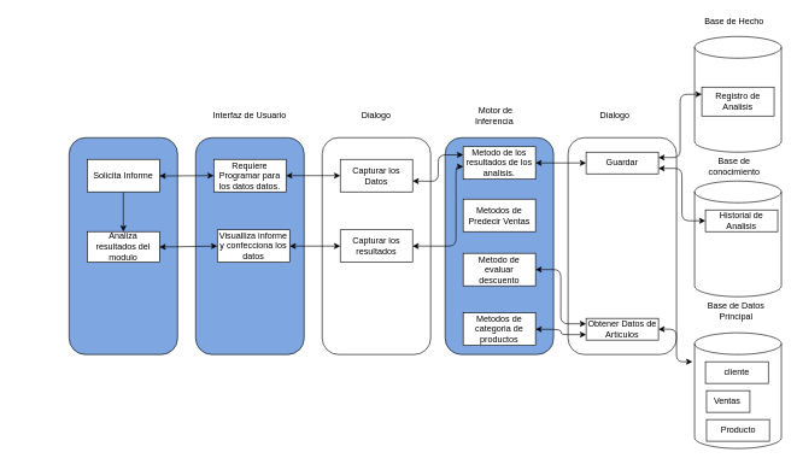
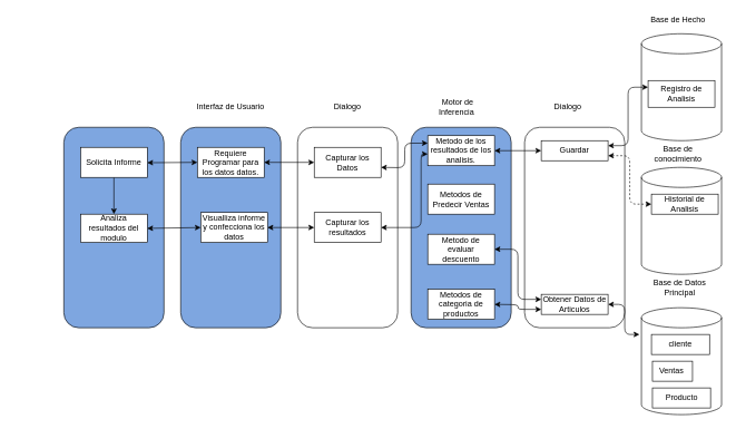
  <mxCell id="0" />
  <mxCell id="1" parent="0" />
  <mxCell id="2" value="" style="shape=cylinder3;whiteSpace=wrap;html=1;boundedLbl=1;backgroundOutline=1;size=15;" vertex="1" parent="1"><mxGeometry x="960" y="50" width="120" height="160" as="geometry" /></mxCell>
  <mxCell id="3" value="" style="rounded=1;whiteSpace=wrap;html=1;rotation=90;fillColor=#7EA6E0;" vertex="1" parent="1"><mxGeometry x="195" y="265" width="300" height="150" as="geometry" /></mxCell>
  <mxCell id="4" value="" style="rounded=1;whiteSpace=wrap;html=1;rotation=90;" vertex="1" parent="1"><mxGeometry x="710" y="265" width="300" height="150" as="geometry" /></mxCell>
  <mxCell id="5" value="" style="rounded=1;whiteSpace=wrap;html=1;rotation=90;fillColor=#7EA6E0;" vertex="1" parent="1"><mxGeometry x="540" y="265" width="300" height="150" as="geometry" /></mxCell>
  <mxCell id="6" value="" style="rounded=1;whiteSpace=wrap;html=1;rotation=90;" vertex="1" parent="1"><mxGeometry x="370" y="265" width="300" height="150" as="geometry" /></mxCell>
  <mxCell id="7" value="" style="rounded=1;whiteSpace=wrap;html=1;rotation=90;fillColor=#7EA6E0;" vertex="1" parent="1"><mxGeometry x="20" y="265" width="300" height="150" as="geometry" /></mxCell>
  <mxCell id="8" value="Interfaz de Usuario" style="text;html=1;strokeColor=none;fillColor=none;align=center;verticalAlign=middle;whiteSpace=wrap;rounded=0;" vertex="1" parent="1"><mxGeometry x="290" y="140" width="110" height="40" as="geometry" /></mxCell>
  <mxCell id="9" value="Dialogo" style="text;html=1;strokeColor=none;fillColor=none;align=center;verticalAlign=middle;whiteSpace=wrap;rounded=0;" vertex="1" parent="1"><mxGeometry x="500" y="150" width="40" height="20" as="geometry" /></mxCell>
  <mxCell id="10" value="Motor de Inferencia&amp;nbsp;" style="text;html=1;strokeColor=none;fillColor=none;align=center;verticalAlign=middle;whiteSpace=wrap;rounded=0;" vertex="1" parent="1"><mxGeometry x="650" y="150" width="70" height="20" as="geometry" /></mxCell>
  <mxCell id="11" value="Dialogo" style="text;html=1;strokeColor=none;fillColor=none;align=center;verticalAlign=middle;whiteSpace=wrap;rounded=0;" vertex="1" parent="1"><mxGeometry x="830" y="150" width="40" height="20" as="geometry" /></mxCell>
  <mxCell id="12" value="Base de Hecho" style="text;html=1;strokeColor=none;fillColor=none;align=center;verticalAlign=middle;whiteSpace=wrap;rounded=0;" vertex="1" parent="1"><mxGeometry x="970" y="20" width="90" height="20" as="geometry" /></mxCell>
  <mxCell id="13" value="" style="shape=cylinder3;whiteSpace=wrap;html=1;boundedLbl=1;backgroundOutline=1;size=15;" vertex="1" parent="1"><mxGeometry x="960" y="250" width="120" height="160" as="geometry" /></mxCell>
  <mxCell id="14" value="Base de conocimiento" style="text;html=1;strokeColor=none;fillColor=none;align=center;verticalAlign=middle;whiteSpace=wrap;rounded=0;" vertex="1" parent="1"><mxGeometry x="975" y="220" width="80" height="20" as="geometry" /></mxCell>
  <mxCell id="15" value="" style="shape=cylinder3;whiteSpace=wrap;html=1;boundedLbl=1;backgroundOutline=1;size=15;" vertex="1" parent="1"><mxGeometry x="960" y="460" width="120" height="160" as="geometry" /></mxCell>
  <mxCell id="16" value="Base de Datos Principal" style="text;html=1;strokeColor=none;fillColor=none;align=center;verticalAlign=middle;whiteSpace=wrap;rounded=0;" vertex="1" parent="1"><mxGeometry x="960" y="420" width="115" height="20" as="geometry" /></mxCell>
  <mxCell id="17" value="Registro de Analisis" style="rounded=0;whiteSpace=wrap;html=1;" vertex="1" parent="1"><mxGeometry x="970" y="120" width="100" height="40" as="geometry" /></mxCell>
  <mxCell id="18" value="Ventas&amp;nbsp;" style="rounded=0;whiteSpace=wrap;html=1;" vertex="1" parent="1"><mxGeometry x="976.5" y="540" width="60" height="30" as="geometry" /></mxCell>
  <mxCell id="19" value="Producto" style="rounded=0;whiteSpace=wrap;html=1;" vertex="1" parent="1"><mxGeometry x="976.5" y="580" width="87" height="30" as="geometry" /></mxCell>
  <mxCell id="20" value="cliente" style="rounded=0;whiteSpace=wrap;html=1;" vertex="1" parent="1"><mxGeometry x="975" y="500" width="87" height="30" as="geometry" /></mxCell>
  <mxCell id="21" value="Guardar" style="rounded=0;whiteSpace=wrap;html=1;" vertex="1" parent="1"><mxGeometry x="810" y="210" width="100" height="30" as="geometry" /></mxCell>
  <mxCell id="22" value="Obtener Datos de Articulos" style="rounded=0;whiteSpace=wrap;html=1;" vertex="1" parent="1"><mxGeometry x="810" y="440" width="100" height="30" as="geometry" /></mxCell>
  <mxCell id="23" value="Historial de Analisis" style="rounded=0;whiteSpace=wrap;html=1;" vertex="1" parent="1"><mxGeometry x="975" y="290" width="100" height="30" as="geometry" /></mxCell>
  <mxCell id="24" value="" style="endArrow=classic;startArrow=classic;html=1;entryX=0;entryY=0.25;entryDx=0;entryDy=0;exitX=1;exitY=0.25;exitDx=0;exitDy=0;edgeStyle=orthogonalEdgeStyle;" edge="1" parent="1" source="21" target="17"><mxGeometry width="50" height="50" relative="1" as="geometry"><mxPoint x="900" y="170" as="sourcePoint" /><mxPoint x="950" y="120" as="targetPoint" /><Array as="points"><mxPoint x="940" y="218" /><mxPoint x="940" y="130" /></Array></mxGeometry></mxCell>
- <mxCell id="25" value="" style="endArrow=classic;startArrow=classic;html=1;entryX=0;entryY=0.5;entryDx=0;entryDy=0;edgeStyle=orthogonalEdgeStyle;exitX=1;exitY=0.75;exitDx=0;exitDy=0;" edge="1" parent="1" source="21" target="23"><mxGeometry width="50" height="50" relative="1" as="geometry"><mxPoint x="920" y="240" as="sourcePoint" /><mxPoint x="960" y="230" as="targetPoint" /></mxGeometry></mxCell>
+ <mxCell id="25" value="" style="endArrow=classic;startArrow=classic;html=1;entryX=0;entryY=0.5;entryDx=0;entryDy=0;edgeStyle=orthogonalEdgeStyle;exitX=1;exitY=0.75;exitDx=0;exitDy=0;dashed=1;" edge="1" parent="1" source="21" target="23"><mxGeometry width="50" height="50" relative="1" as="geometry"><mxPoint x="920" y="240" as="sourcePoint" /><mxPoint x="960" y="230" as="targetPoint" /></mxGeometry></mxCell>
  <mxCell id="26" value="" style="endArrow=classic;startArrow=classic;html=1;exitX=-0.025;exitY=0.25;exitDx=0;exitDy=0;exitPerimeter=0;edgeStyle=orthogonalEdgeStyle;" edge="1" parent="1" source="15" target="22"><mxGeometry width="50" height="50" relative="1" as="geometry"><mxPoint x="850" y="620" as="sourcePoint" /><mxPoint x="900" y="570" as="targetPoint" /></mxGeometry></mxCell>
  <mxCell id="27" value="Metodo de los resultados de los analisis." style="rounded=0;whiteSpace=wrap;html=1;" vertex="1" parent="1"><mxGeometry x="640" y="202.5" width="100" height="45" as="geometry" /></mxCell>
  <mxCell id="28" value="Metodos de Predecir Ventas" style="rounded=0;whiteSpace=wrap;html=1;" vertex="1" parent="1"><mxGeometry x="640" y="275" width="100" height="45" as="geometry" /></mxCell>
  <mxCell id="29" value="Metodos de categoria de productos" style="rounded=0;whiteSpace=wrap;html=1;" vertex="1" parent="1"><mxGeometry x="640" y="432.5" width="100" height="45" as="geometry" /></mxCell>
  <mxCell id="30" value="Metodo de evaluar descuento" style="rounded=0;whiteSpace=wrap;html=1;" vertex="1" parent="1"><mxGeometry x="640" y="350" width="100" height="45" as="geometry" /></mxCell>
  <mxCell id="31" value="" style="endArrow=classic;startArrow=classic;html=1;exitX=1;exitY=0.5;exitDx=0;exitDy=0;entryX=0;entryY=0.5;entryDx=0;entryDy=0;edgeStyle=orthogonalEdgeStyle;" edge="1" parent="1" source="27" target="21"><mxGeometry width="50" height="50" relative="1" as="geometry"><mxPoint x="750" y="240" as="sourcePoint" /><mxPoint x="800" y="190" as="targetPoint" /></mxGeometry></mxCell>
  <mxCell id="32" value="" style="endArrow=classic;startArrow=classic;html=1;entryX=0;entryY=0.75;entryDx=0;entryDy=0;edgeStyle=orthogonalEdgeStyle;" edge="1" parent="1" target="22"><mxGeometry width="50" height="50" relative="1" as="geometry"><mxPoint x="740" y="455" as="sourcePoint" /><mxPoint x="800" y="380" as="targetPoint" /></mxGeometry></mxCell>
  <mxCell id="33" value="" style="endArrow=classic;startArrow=classic;html=1;exitX=1;exitY=0.5;exitDx=0;exitDy=0;entryX=0;entryY=0.25;entryDx=0;entryDy=0;edgeStyle=orthogonalEdgeStyle;" edge="1" parent="1" source="30" target="22"><mxGeometry width="50" height="50" relative="1" as="geometry"><mxPoint x="760" y="430" as="sourcePoint" /><mxPoint x="810" y="380" as="targetPoint" /></mxGeometry></mxCell>
  <mxCell id="34" value="Capturar los Datos" style="rounded=0;whiteSpace=wrap;html=1;" vertex="1" parent="1"><mxGeometry x="470" y="220" width="100" height="45" as="geometry" /></mxCell>
  <mxCell id="35" value="Capturar los resultados" style="rounded=0;whiteSpace=wrap;html=1;" vertex="1" parent="1"><mxGeometry x="470" y="317.5" width="100" height="45" as="geometry" /></mxCell>
  <mxCell id="36" value="" style="endArrow=classic;startArrow=classic;html=1;edgeStyle=orthogonalEdgeStyle;" edge="1" parent="1"><mxGeometry width="50" height="50" relative="1" as="geometry"><mxPoint x="570" y="340" as="sourcePoint" /><mxPoint x="640" y="230" as="targetPoint" /><Array as="points"><mxPoint x="630" y="340" /><mxPoint x="630" y="230" /><mxPoint x="640" y="230" /></Array></mxGeometry></mxCell>
  <mxCell id="37" value="" style="endArrow=classic;startArrow=classic;html=1;entryX=0;entryY=0.25;entryDx=0;entryDy=0;edgeStyle=orthogonalEdgeStyle;" edge="1" parent="1" target="27"><mxGeometry width="50" height="50" relative="1" as="geometry"><mxPoint x="570" y="250" as="sourcePoint" /><mxPoint x="630" y="220" as="targetPoint" /></mxGeometry></mxCell>
  <mxCell id="38" value="Visualliza informe y confecciona los datos" style="rounded=0;whiteSpace=wrap;html=1;fillColor=#FFFFFF;" vertex="1" parent="1"><mxGeometry x="300" y="317.5" width="100" height="45" as="geometry" /></mxCell>
  <mxCell id="39" value="Requiere Programar para los datos datos." style="rounded=0;whiteSpace=wrap;html=1;fillColor=#FFFFFF;" vertex="1" parent="1"><mxGeometry x="295" y="220" width="100" height="45" as="geometry" /></mxCell>
  <mxCell id="40" value="" style="endArrow=classic;startArrow=classic;html=1;entryX=0;entryY=0.5;entryDx=0;entryDy=0;exitX=1;exitY=0.5;exitDx=0;exitDy=0;" edge="1" parent="1" source="39" target="34"><mxGeometry width="50" height="50" relative="1" as="geometry"><mxPoint x="410" y="280" as="sourcePoint" /><mxPoint x="460" y="230" as="targetPoint" /></mxGeometry></mxCell>
  <mxCell id="41" value="" style="endArrow=classic;startArrow=classic;html=1;entryX=0;entryY=0.5;entryDx=0;entryDy=0;exitX=1;exitY=0.5;exitDx=0;exitDy=0;" edge="1" parent="1" source="38" target="35"><mxGeometry width="50" height="50" relative="1" as="geometry"><mxPoint x="410" y="370" as="sourcePoint" /><mxPoint x="460" y="320" as="targetPoint" /></mxGeometry></mxCell>
  <mxCell id="42" style="edgeStyle=orthogonalEdgeStyle;rounded=0;orthogonalLoop=1;jettySize=auto;html=1;" edge="1" parent="1" source="43" target="44"><mxGeometry relative="1" as="geometry" /></mxCell>
  <mxCell id="43" value="Solicita Informe" style="rounded=0;whiteSpace=wrap;html=1;fillColor=#FFFFFF;" vertex="1" parent="1"><mxGeometry x="120" y="220" width="100" height="45" as="geometry" /></mxCell>
  <mxCell id="44" value="Analiza resultados del modulo" style="rounded=0;whiteSpace=wrap;html=1;fillColor=#FFFFFF;" vertex="1" parent="1"><mxGeometry x="120" y="320" width="100" height="42.5" as="geometry" /></mxCell>
  <mxCell id="45" value="" style="endArrow=classic;startArrow=classic;html=1;entryX=0;entryY=0.5;entryDx=0;entryDy=0;" edge="1" parent="1" target="39"><mxGeometry width="50" height="50" relative="1" as="geometry"><mxPoint x="220" y="243" as="sourcePoint" /><mxPoint x="290" y="240" as="targetPoint" /></mxGeometry></mxCell>
  <mxCell id="46" value="" style="endArrow=classic;startArrow=classic;html=1;exitX=1;exitY=0.5;exitDx=0;exitDy=0;entryX=0;entryY=0.5;entryDx=0;entryDy=0;" edge="1" parent="1" source="44" target="38"><mxGeometry width="50" height="50" relative="1" as="geometry"><mxPoint x="240" y="370" as="sourcePoint" /><mxPoint x="290" y="320" as="targetPoint" /></mxGeometry></mxCell>
